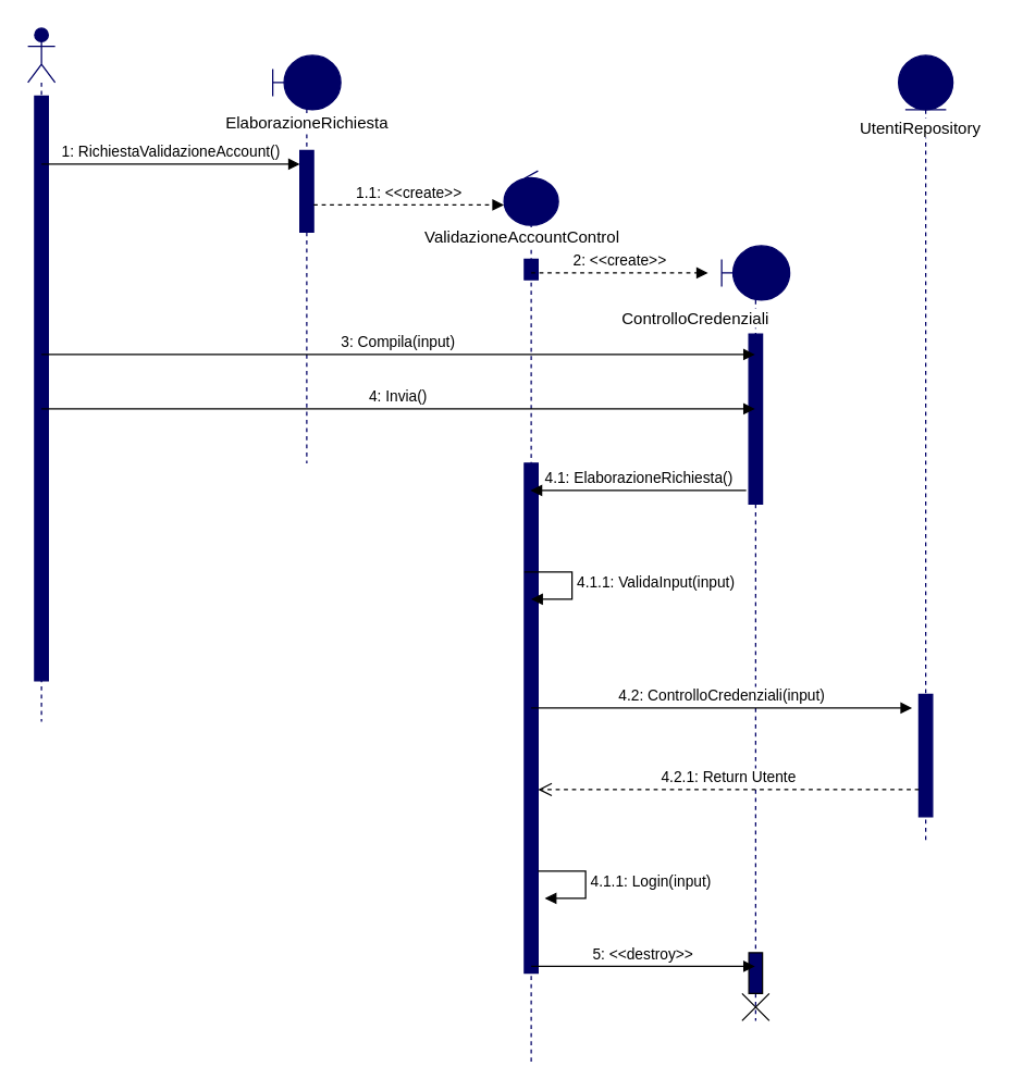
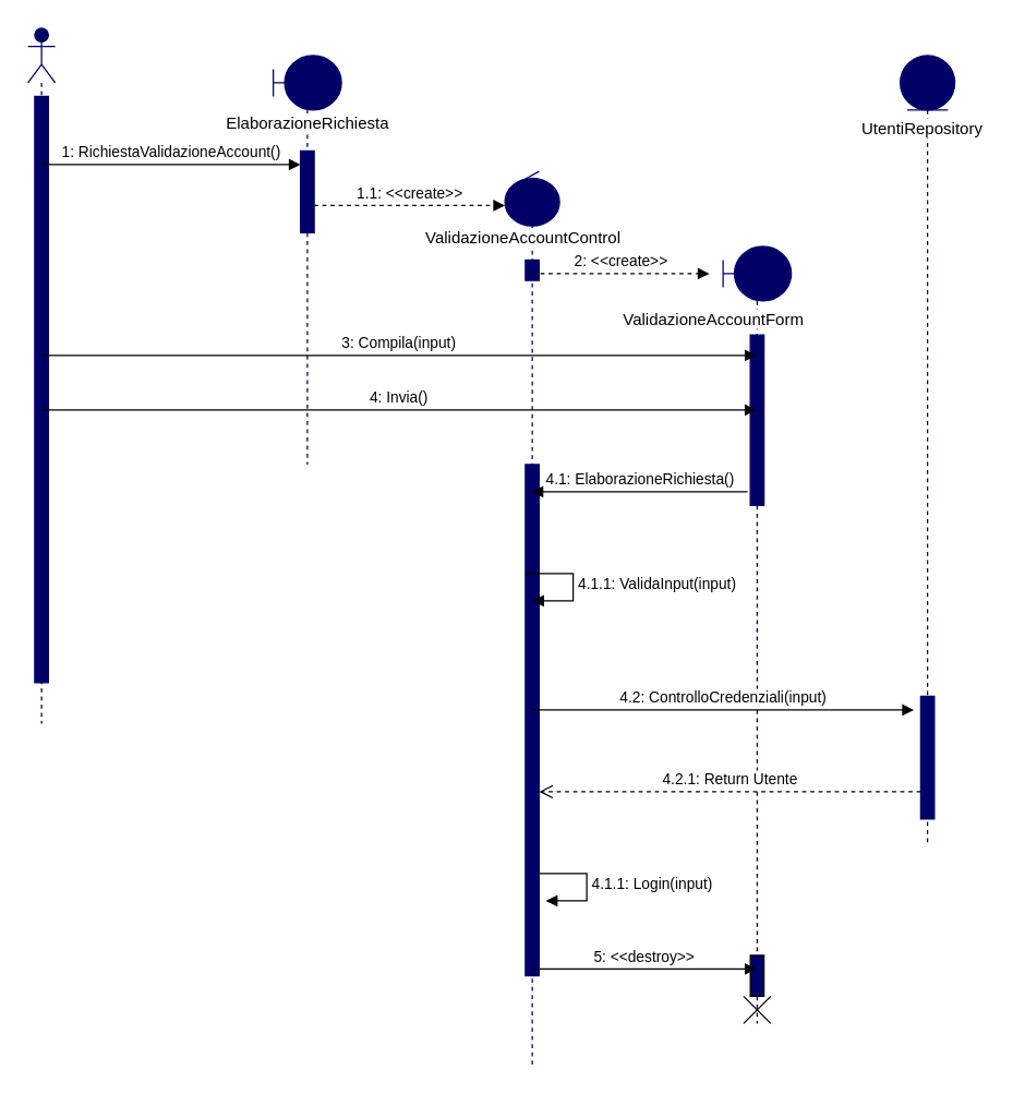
  <mxCell id="0" />
  <mxCell id="1" parent="0" />
  <mxCell id="2" value="" style="shape=umlLifeline;participant=umlActor;perimeter=lifelinePerimeter;whiteSpace=wrap;html=1;container=1;collapsible=0;recursiveResize=0;verticalAlign=top;spacingTop=36;outlineConnect=0;strokeColor=#000066;fillColor=#000066;" vertex="1" parent="1"><mxGeometry x="20" y="20" width="20" height="510" as="geometry" /></mxCell>
  <mxCell id="3" value="" style="html=1;points=[];perimeter=orthogonalPerimeter;strokeColor=#000066;fillColor=#000066;" vertex="1" parent="2"><mxGeometry x="5" y="50" width="10" height="430" as="geometry" /></mxCell>
  <mxCell id="4" value="1: RichiestaValidazioneAccount()" style="html=1;verticalAlign=bottom;endArrow=block;" edge="1" parent="1"><mxGeometry width="80" relative="1" as="geometry"><mxPoint x="30" y="120" as="sourcePoint" /><mxPoint x="220" y="120" as="targetPoint" /></mxGeometry></mxCell>
  <mxCell id="5" value="" style="shape=umlLifeline;participant=umlBoundary;perimeter=lifelinePerimeter;whiteSpace=wrap;html=1;container=1;collapsible=0;recursiveResize=0;verticalAlign=top;spacingTop=36;outlineConnect=0;strokeColor=#000066;fillColor=#000066;" vertex="1" parent="1"><mxGeometry x="200" y="40" width="50" height="300" as="geometry" /></mxCell>
  <mxCell id="6" value="" style="html=1;points=[];perimeter=orthogonalPerimeter;strokeColor=#000066;fillColor=#000066;" vertex="1" parent="5"><mxGeometry x="20" y="70" width="10" height="60" as="geometry" /></mxCell>
  <mxCell id="7" value="&lt;span style=&quot;background-color: rgb(255 , 255 , 255)&quot;&gt;ElaborazioneRichiesta&lt;/span&gt;" style="text;html=1;align=center;verticalAlign=middle;resizable=0;points=[];autosize=1;" vertex="1" parent="1"><mxGeometry x="150" y="80" width="150" height="20" as="geometry" /></mxCell>
  <mxCell id="8" value="1.1: &amp;lt;&amp;lt;create&amp;gt;&amp;gt;" style="html=1;verticalAlign=bottom;endArrow=block;dashed=1;" edge="1" parent="1"><mxGeometry width="80" relative="1" as="geometry"><mxPoint x="230" y="150" as="sourcePoint" /><mxPoint x="370" y="150" as="targetPoint" /></mxGeometry></mxCell>
  <mxCell id="9" value="" style="shape=umlLifeline;participant=umlControl;perimeter=lifelinePerimeter;whiteSpace=wrap;html=1;container=1;collapsible=0;recursiveResize=0;verticalAlign=top;spacingTop=36;outlineConnect=0;strokeColor=#000066;fillColor=#000066;" vertex="1" parent="1"><mxGeometry x="370" y="125" width="40" height="655" as="geometry" /></mxCell>
  <mxCell id="10" value="" style="html=1;points=[];perimeter=orthogonalPerimeter;strokeColor=#000066;fillColor=#000066;" vertex="1" parent="9"><mxGeometry x="15" y="65" width="10" height="15" as="geometry" /></mxCell>
  <mxCell id="11" value="" style="html=1;points=[];perimeter=orthogonalPerimeter;strokeColor=#000066;fillColor=#000066;" vertex="1" parent="9"><mxGeometry x="15" y="215" width="10" height="375" as="geometry" /></mxCell>
  <mxCell id="12" value="&lt;span style=&quot;color: rgb(0 , 0 , 0) ; font-family: &amp;#34;helvetica&amp;#34; ; font-size: 12px ; font-style: normal ; font-weight: 400 ; letter-spacing: normal ; text-align: center ; text-indent: 0px ; text-transform: none ; word-spacing: 0px ; background-color: rgb(255 , 255 , 255) ; display: inline ; float: none&quot;&gt;ValidazioneAccountControl&lt;/span&gt;" style="text;whiteSpace=wrap;html=1;" vertex="1" parent="1"><mxGeometry x="310" y="160" width="160" height="30" as="geometry" /></mxCell>
  <mxCell id="13" value="2: &amp;lt;&amp;lt;create&amp;gt;&amp;gt;" style="html=1;verticalAlign=bottom;endArrow=block;dashed=1;" edge="1" parent="1"><mxGeometry width="80" relative="1" as="geometry"><mxPoint x="390" y="200" as="sourcePoint" /><mxPoint x="520" y="200" as="targetPoint" /><mxPoint as="offset" /></mxGeometry></mxCell>
  <mxCell id="14" value="" style="shape=umlLifeline;participant=umlBoundary;perimeter=lifelinePerimeter;whiteSpace=wrap;html=1;container=1;collapsible=0;recursiveResize=0;verticalAlign=top;spacingTop=36;outlineConnect=0;strokeColor=#000066;fillColor=#000066;" vertex="1" parent="1"><mxGeometry x="530" y="180" width="50" height="570" as="geometry" /></mxCell>
  <mxCell id="15" value="" style="html=1;points=[];perimeter=orthogonalPerimeter;strokeColor=#000066;fillColor=#000066;" vertex="1" parent="14"><mxGeometry x="20" y="65" width="10" height="125" as="geometry" /></mxCell>
  <mxCell id="16" value="" style="html=1;points=[];perimeter=orthogonalPerimeter;strokeColor=#000000;fillColor=#000066;" vertex="1" parent="14"><mxGeometry x="20" y="520" width="10" height="30" as="geometry" /></mxCell>
  <mxCell id="17" value="" style="shape=umlDestroy;strokeColor=#000000;fillColor=#000066;" vertex="1" parent="14"><mxGeometry x="15" y="550" width="20" height="20" as="geometry" /></mxCell>
- <mxCell id="18" value="&lt;div style=&quot;text-align: center&quot;&gt;&lt;font face=&quot;helvetica&quot;&gt;&lt;span style=&quot;background-color: rgb(255 , 255 , 255)&quot;&gt;ControlloCredenziali&lt;/span&gt;&lt;/font&gt;&lt;/div&gt;" style="text;whiteSpace=wrap;html=1;" vertex="1" parent="1"><mxGeometry x="455" y="220" width="140" height="30" as="geometry" /></mxCell>
+ <mxCell id="18" value="&lt;div style=&quot;text-align: center&quot;&gt;&lt;font face=&quot;helvetica&quot;&gt;&lt;span style=&quot;background-color: rgb(255 , 255 , 255)&quot;&gt;ValidazioneAccountForm&lt;/span&gt;&lt;/font&gt;&lt;/div&gt;" style="text;whiteSpace=wrap;html=1;" vertex="1" parent="1"><mxGeometry x="455" y="220" width="140" height="30" as="geometry" /></mxCell>
  <mxCell id="19" value="3: Compila(input)" style="html=1;verticalAlign=bottom;endArrow=block;" edge="1" parent="1" target="14"><mxGeometry width="80" relative="1" as="geometry"><mxPoint x="30" y="260" as="sourcePoint" /><mxPoint x="520" y="259" as="targetPoint" /></mxGeometry></mxCell>
  <mxCell id="20" value="4: Invia()" style="html=1;verticalAlign=bottom;endArrow=block;" edge="1" parent="1" target="14"><mxGeometry width="80" relative="1" as="geometry"><mxPoint x="30" y="300" as="sourcePoint" /><mxPoint x="110" y="300" as="targetPoint" /></mxGeometry></mxCell>
  <mxCell id="21" value="4.1: ElaborazioneRichiesta()" style="html=1;verticalAlign=bottom;endArrow=block;exitX=-0.2;exitY=0.92;exitDx=0;exitDy=0;exitPerimeter=0;" edge="1" parent="1" source="15" target="9"><mxGeometry width="80" relative="1" as="geometry"><mxPoint x="520" y="360" as="sourcePoint" /><mxPoint x="480" y="360" as="targetPoint" /></mxGeometry></mxCell>
  <mxCell id="22" value="4.1.1: ValidaInput(input)" style="edgeStyle=orthogonalEdgeStyle;html=1;align=left;spacingLeft=2;endArrow=block;rounded=0;entryX=1;entryY=0;" edge="1" parent="1"><mxGeometry relative="1" as="geometry"><mxPoint x="385" y="420" as="sourcePoint" /><Array as="points"><mxPoint x="420" y="420" /><mxPoint x="420" y="440" /></Array><mxPoint x="390" y="440" as="targetPoint" /></mxGeometry></mxCell>
  <mxCell id="23" value="4.2: ControlloCredenziali(input)" style="html=1;verticalAlign=bottom;endArrow=block;" edge="1" parent="1"><mxGeometry width="80" relative="1" as="geometry"><mxPoint x="390" y="520" as="sourcePoint" /><mxPoint x="670" y="520" as="targetPoint" /></mxGeometry></mxCell>
  <mxCell id="24" value="" style="shape=umlLifeline;participant=umlEntity;perimeter=lifelinePerimeter;whiteSpace=wrap;html=1;container=1;collapsible=0;recursiveResize=0;verticalAlign=top;spacingTop=36;outlineConnect=0;strokeColor=#000066;fillColor=#000066;" vertex="1" parent="1"><mxGeometry x="660" y="40" width="40" height="580" as="geometry" /></mxCell>
  <mxCell id="25" value="" style="html=1;points=[];perimeter=orthogonalPerimeter;strokeColor=#000066;fillColor=#000066;" vertex="1" parent="24"><mxGeometry x="15" y="470" width="10" height="90" as="geometry" /></mxCell>
  <mxCell id="26" value="&lt;span style=&quot;color: rgb(0 , 0 , 0) ; font-family: &amp;#34;helvetica&amp;#34; ; font-size: 12px ; font-style: normal ; font-weight: 400 ; letter-spacing: normal ; text-align: center ; text-indent: 0px ; text-transform: none ; word-spacing: 0px ; background-color: rgb(255 , 255 , 255) ; display: inline ; float: none&quot;&gt;UtentiRepository&lt;/span&gt;" style="text;whiteSpace=wrap;html=1;" vertex="1" parent="1"><mxGeometry x="630" y="80" width="100" height="30" as="geometry" /></mxCell>
  <mxCell id="27" value="4.2.1: Return Utente" style="html=1;verticalAlign=bottom;endArrow=open;dashed=1;endSize=8;" edge="1" parent="1" target="11"><mxGeometry relative="1" as="geometry"><mxPoint x="675" y="580" as="sourcePoint" /><mxPoint x="595" y="580" as="targetPoint" /></mxGeometry></mxCell>
  <mxCell id="28" value="4.1.1: Login(input)" style="edgeStyle=orthogonalEdgeStyle;html=1;align=left;spacingLeft=2;endArrow=block;rounded=0;entryX=1;entryY=0;" edge="1" parent="1"><mxGeometry relative="1" as="geometry"><mxPoint x="395" y="640" as="sourcePoint" /><Array as="points"><mxPoint x="430" y="640" /><mxPoint x="430" y="660" /></Array><mxPoint x="400" y="660" as="targetPoint" /></mxGeometry></mxCell>
  <mxCell id="29" value="5: &amp;lt;&amp;lt;destroy&amp;gt;&amp;gt;" style="html=1;verticalAlign=bottom;endArrow=block;" edge="1" parent="1" target="14"><mxGeometry width="80" relative="1" as="geometry"><mxPoint x="390" y="710" as="sourcePoint" /><mxPoint x="490" y="710" as="targetPoint" /></mxGeometry></mxCell>
